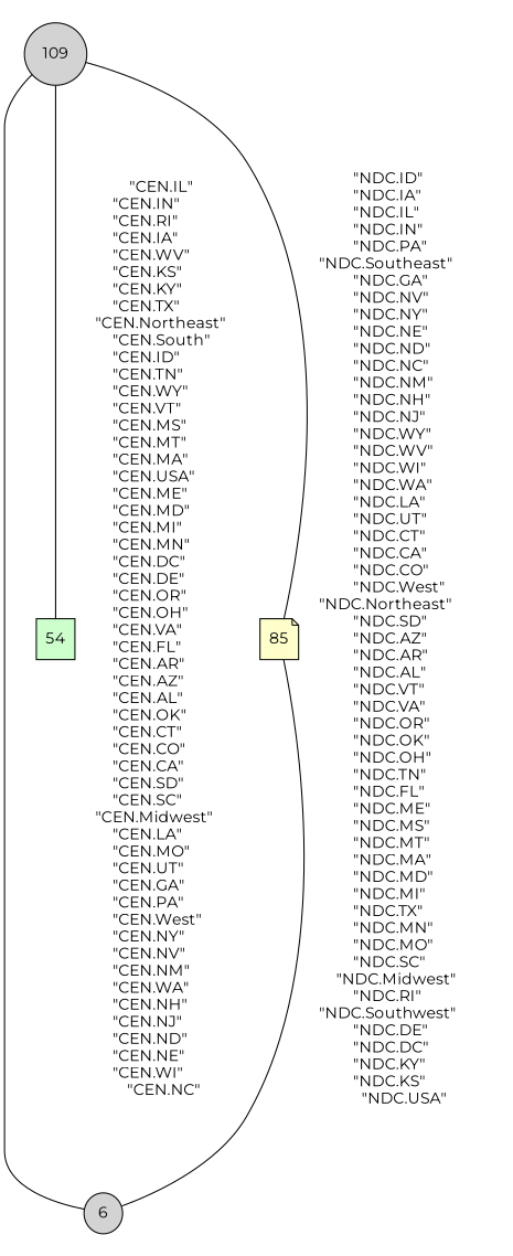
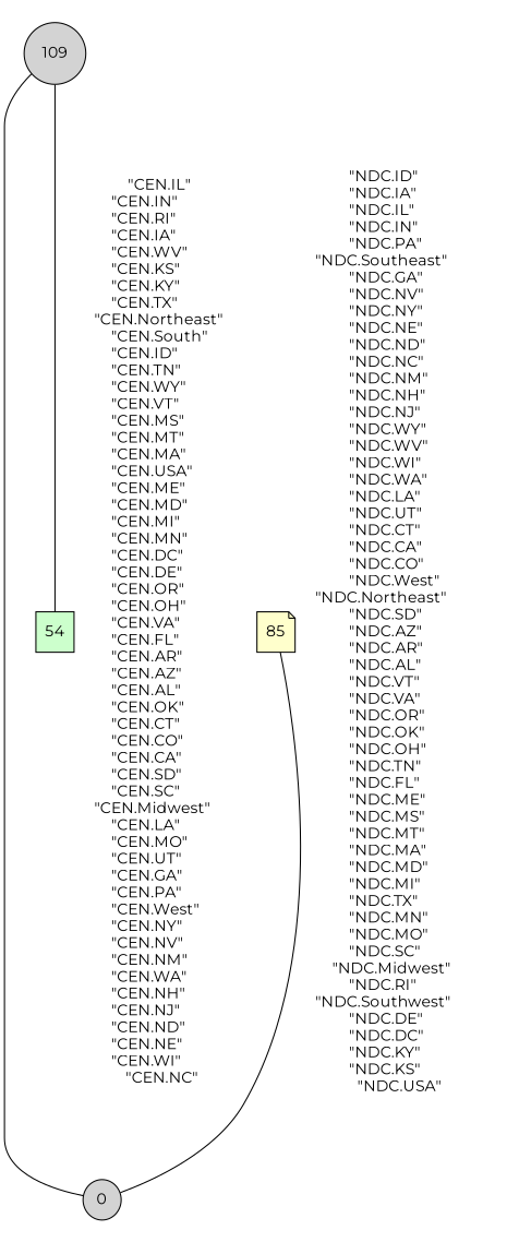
  digraph {
    fontname=Montserrat
    node [fontname=Montserrat style=filled]
    edge [dir=none fontname=Montserrat labeldistance=1.5 minlen=2]
-   n1 [label=6 width=.25]
+   n1 [label=0 width=.25]
    n2 [fillcolor="#CCFFCC" label=54 shape=box width=.25]
    n3 [fillcolor="#FFFFCC" label=85 shape=note width=.25]
    n4 [label=109 shape=circle width=.25]
    subgraph cluster_1 {
      color=transparent
      n1
    }
    subgraph cluster_2 {
      color=transparent
      n2
    }
    subgraph cluster_3 {
      color=transparent
      n3
    }
    subgraph cluster_4 {
      color=transparent
      n4
    }
    n2 -> n2 [color=transparent label="\"CEN.IL\"	\n\"CEN.IN\"	\n\"CEN.RI\"	\n\"CEN.IA\"	\n\"CEN.WV\"	\n\"CEN.KS\"	\n\"CEN.KY\"	\n\"CEN.TX\"	\n\"CEN.Northeast\"	\n\"CEN.South\"	\n\"CEN.ID\"	\n\"CEN.TN\"	\n\"CEN.WY\"	\n\"CEN.VT\"	\n\"CEN.MS\"	\n\"CEN.MT\"	\n\"CEN.MA\"	\n\"CEN.USA\"	\n\"CEN.ME\"	\n\"CEN.MD\"	\n\"CEN.MI\"	\n\"CEN.MN\"	\n\"CEN.DC\"	\n\"CEN.DE\"	\n\"CEN.OR\"	\n\"CEN.OH\"	\n\"CEN.VA\"	\n\"CEN.FL\"	\n\"CEN.AR\"	\n\"CEN.AZ\"	\n\"CEN.AL\"	\n\"CEN.OK\"	\n\"CEN.CT\"	\n\"CEN.CO\"	\n\"CEN.CA\"	\n\"CEN.SD\"	\n\"CEN.SC\"	\n\"CEN.Midwest\"	\n\"CEN.LA\"	\n\"CEN.MO\"	\n\"CEN.UT\"	\n\"CEN.GA\"	\n\"CEN.PA\"	\n\"CEN.West\"	\n\"CEN.NY\"	\n\"CEN.NV\"	\n\"CEN.NM\"	\n\"CEN.WA\"	\n\"CEN.NH\"	\n\"CEN.NJ\"	\n\"CEN.ND\"	\n\"CEN.NE\"	\n\"CEN.WI\"	\n\"CEN.NC\"" labelangle=270]
    n3 -> n1
    n3 -> n3 [color=transparent label="\"NDC.ID\"	\n\"NDC.IA\"	\n\"NDC.IL\"	\n\"NDC.IN\"	\n\"NDC.PA\"	\n\"NDC.Southeast\"	\n\"NDC.GA\"	\n\"NDC.NV\"	\n\"NDC.NY\"	\n\"NDC.NE\"	\n\"NDC.ND\"	\n\"NDC.NC\"	\n\"NDC.NM\"	\n\"NDC.NH\"	\n\"NDC.NJ\"	\n\"NDC.WY\"	\n\"NDC.WV\"	\n\"NDC.WI\"	\n\"NDC.WA\"	\n\"NDC.LA\"	\n\"NDC.UT\"	\n\"NDC.CT\"	\n\"NDC.CA\"	\n\"NDC.CO\"	\n\"NDC.West\"	\n\"NDC.Northeast\"	\n\"NDC.SD\"	\n\"NDC.AZ\"	\n\"NDC.AR\"	\n\"NDC.AL\"	\n\"NDC.VT\"	\n\"NDC.VA\"	\n\"NDC.OR\"	\n\"NDC.OK\"	\n\"NDC.OH\"	\n\"NDC.TN\"	\n\"NDC.FL\"	\n\"NDC.ME\"	\n\"NDC.MS\"	\n\"NDC.MT\"	\n\"NDC.MA\"	\n\"NDC.MD\"	\n\"NDC.MI\"	\n\"NDC.TX\"	\n\"NDC.MN\"	\n\"NDC.MO\"	\n\"NDC.SC\"	\n\"NDC.Midwest\"	\n\"NDC.RI\"	\n\"NDC.Southwest\"	\n\"NDC.DE\"	\n\"NDC.DC\"	\n\"NDC.KY\"	\n\"NDC.KS\"	\n\"NDC.USA\"" labelangle=270]
    n4 -> n1
    n4 -> n2
-   n4 -> n3
  }
